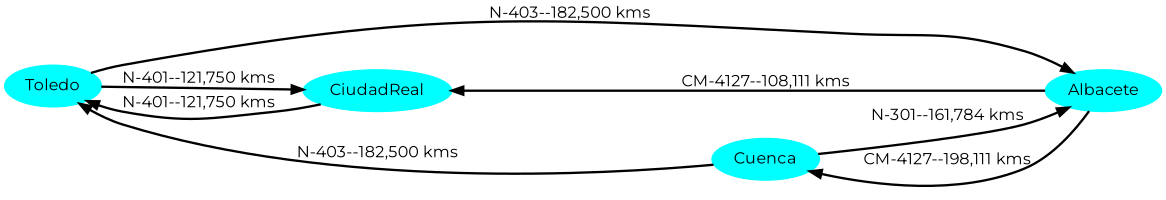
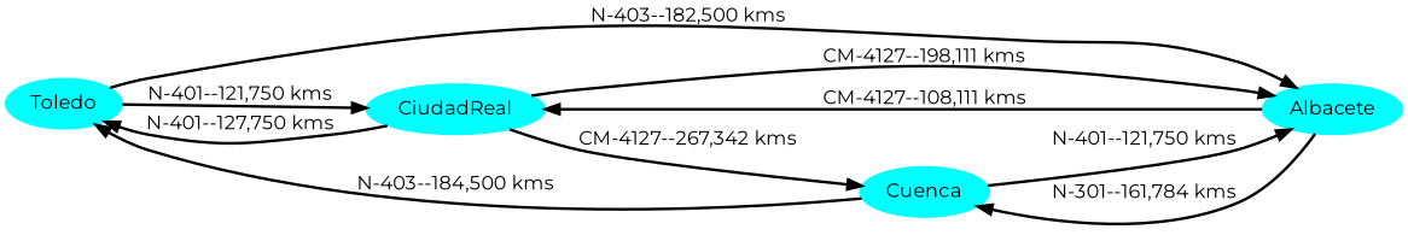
  strict digraph {
    fontname=Montserrat
    rankdir=LR
    node [color=cyan fontname=Montserrat style=filled]
    edge [fontname=Montserrat style=bold]
    n1 [label=Toledo]
    n2 [label=CiudadReal]
    n3 [label=Albacete]
    n4 [label=Cuenca]
    n1 -> n2 [label="N-401--121,750 kms"]
    n1 -> n3 [label="N-403--182,500 kms"]
-   n2 -> n1 [label="N-401--121,750 kms"]
+   n2 -> n1 [label="N-401--127,750 kms"]
+   n2 -> n3 [label="CM-4127--198,111 kms"]
+   n2 -> n4 [label="CM-4127--267,342 kms"]
    n3 -> n2 [label="CM-4127--108,111 kms"]
-   n3 -> n4 [label="CM-4127--198,111 kms"]
-   n4 -> n1 [label="N-403--182,500 kms"]
-   n4 -> n3 [label="N-301--161,784 kms"]
+   n3 -> n4 [label="N-301--161,784 kms"]
+   n4 -> n1 [label="N-403--184,500 kms"]
+   n4 -> n3 [label="N-401--121,750 kms"]
  }
